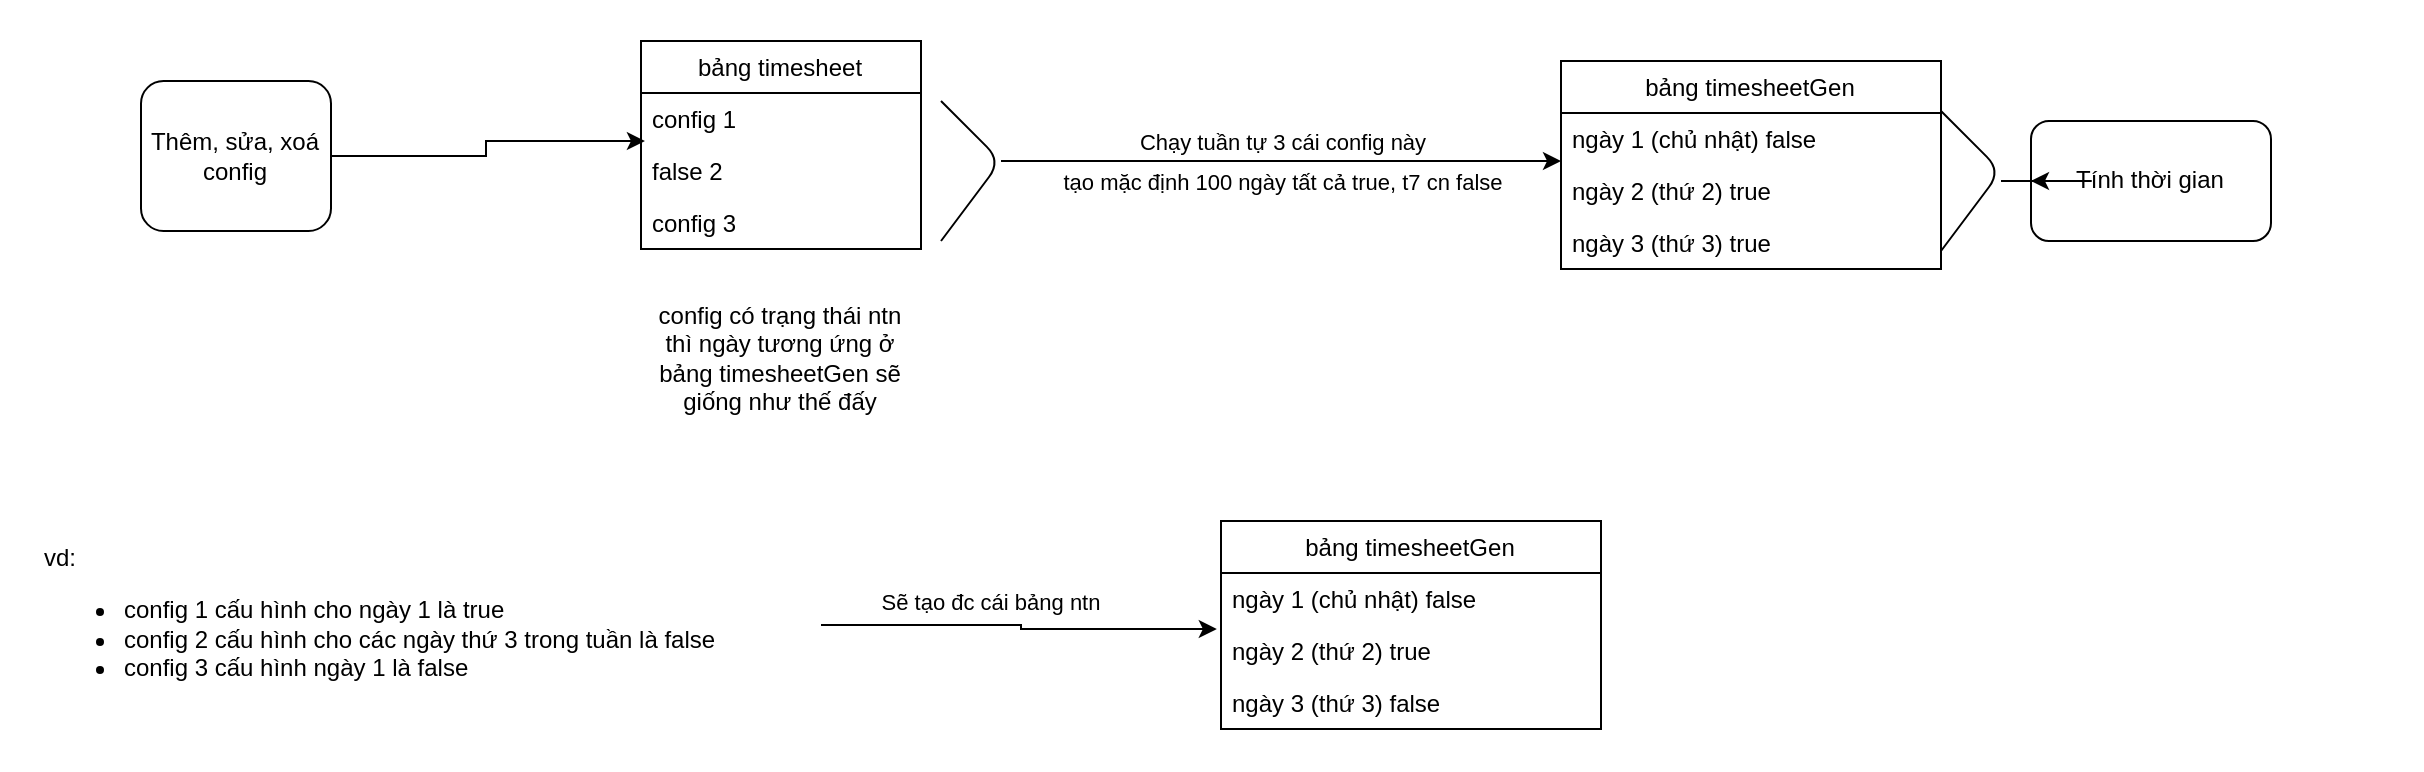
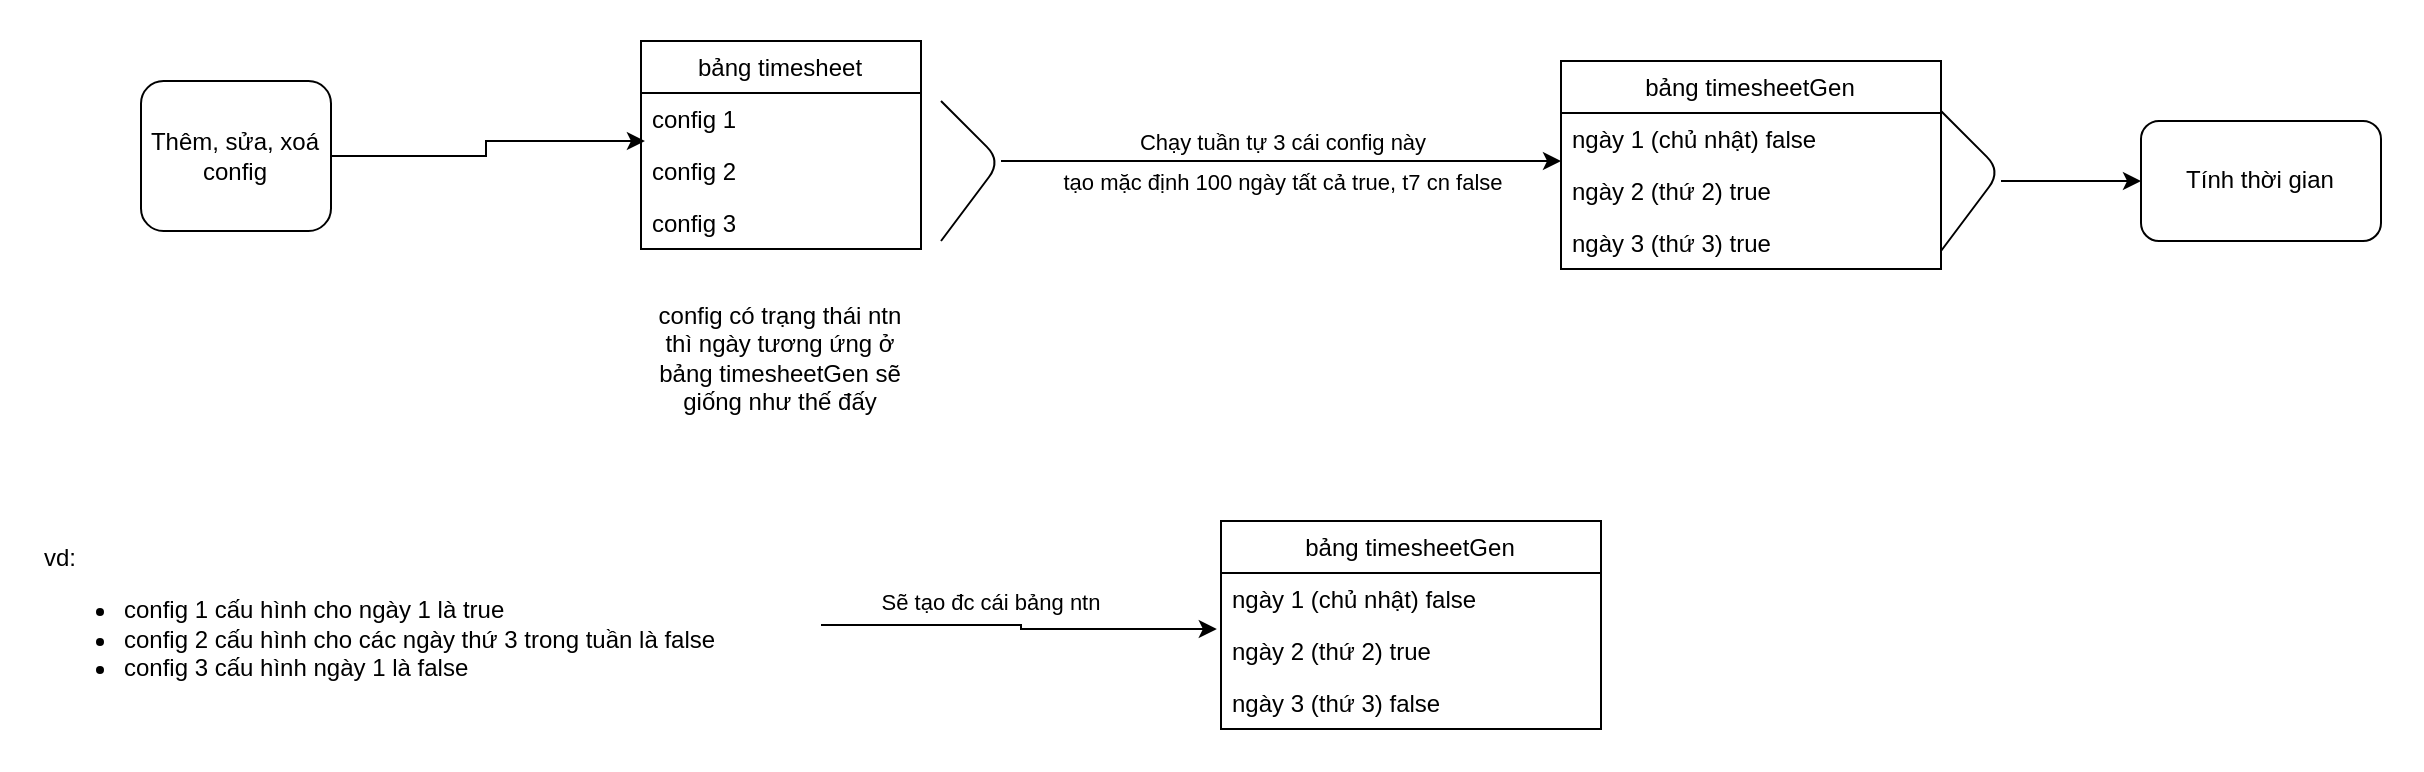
  <mxCell id="0" />
  <mxCell id="1" parent="0" />
  <mxCell id="2" value="bảng timesheet" style="swimlane;fontStyle=0;childLayout=stackLayout;horizontal=1;startSize=26;fillColor=none;horizontalStack=0;resizeParent=1;resizeParentMax=0;resizeLast=0;collapsible=1;marginBottom=0;" vertex="1" parent="1"><mxGeometry x="320" y="20" width="140" height="104" as="geometry" /></mxCell>
  <mxCell id="3" value="config 1" style="text;strokeColor=none;fillColor=none;align=left;verticalAlign=top;spacingLeft=4;spacingRight=4;overflow=hidden;rotatable=0;points=[[0,0.5],[1,0.5]];portConstraint=eastwest;" vertex="1" parent="2"><mxGeometry y="26" width="140" height="26" as="geometry" /></mxCell>
- <mxCell id="4" value="false 2" style="text;strokeColor=none;fillColor=none;align=left;verticalAlign=top;spacingLeft=4;spacingRight=4;overflow=hidden;rotatable=0;points=[[0,0.5],[1,0.5]];portConstraint=eastwest;" vertex="1" parent="2"><mxGeometry y="52" width="140" height="26" as="geometry" /></mxCell>
+ <mxCell id="4" value="config 2" style="text;strokeColor=none;fillColor=none;align=left;verticalAlign=top;spacingLeft=4;spacingRight=4;overflow=hidden;rotatable=0;points=[[0,0.5],[1,0.5]];portConstraint=eastwest;" vertex="1" parent="2"><mxGeometry y="52" width="140" height="26" as="geometry" /></mxCell>
  <mxCell id="5" value="config 3" style="text;strokeColor=none;fillColor=none;align=left;verticalAlign=top;spacingLeft=4;spacingRight=4;overflow=hidden;rotatable=0;points=[[0,0.5],[1,0.5]];portConstraint=eastwest;" vertex="1" parent="2"><mxGeometry y="78" width="140" height="26" as="geometry" /></mxCell>
  <mxCell id="6" value="" style="endArrow=none;html=1;" edge="1" parent="1"><mxGeometry width="50" height="50" relative="1" as="geometry"><mxPoint x="470" y="120" as="sourcePoint" /><mxPoint x="470" y="50" as="targetPoint" /><Array as="points"><mxPoint x="500" y="80" /></Array></mxGeometry></mxCell>
  <mxCell id="7" style="edgeStyle=orthogonalEdgeStyle;rounded=0;orthogonalLoop=1;jettySize=auto;html=1;entryX=0.014;entryY=0.923;entryDx=0;entryDy=0;entryPerimeter=0;" edge="1" parent="1" source="8" target="3"><mxGeometry relative="1" as="geometry" /></mxCell>
  <mxCell id="8" value="Thêm, sửa, xoá config" style="rounded=1;whiteSpace=wrap;html=1;" vertex="1" parent="1"><mxGeometry x="70" y="40" width="95" height="75" as="geometry" /></mxCell>
  <mxCell id="9" value="" style="endArrow=classic;html=1;" edge="1" parent="1"><mxGeometry width="50" height="50" relative="1" as="geometry"><mxPoint x="500" y="80" as="sourcePoint" /><mxPoint x="780" y="80" as="targetPoint" /></mxGeometry></mxCell>
  <mxCell id="10" value="Chạy tuần tự 3 cái config này" style="edgeLabel;html=1;align=center;verticalAlign=middle;resizable=0;points=[];" vertex="1" connectable="0" parent="9"><mxGeometry x="0.179" y="2" relative="1" as="geometry"><mxPoint x="-25" y="-8" as="offset" /></mxGeometry></mxCell>
  <mxCell id="11" value="bảng timesheetGen" style="swimlane;fontStyle=0;childLayout=stackLayout;horizontal=1;startSize=26;fillColor=none;horizontalStack=0;resizeParent=1;resizeParentMax=0;resizeLast=0;collapsible=1;marginBottom=0;" vertex="1" parent="1"><mxGeometry x="780" y="30" width="190" height="104" as="geometry" /></mxCell>
  <mxCell id="12" value="ngày 1 (chủ nhật) false" style="text;strokeColor=none;fillColor=none;align=left;verticalAlign=top;spacingLeft=4;spacingRight=4;overflow=hidden;rotatable=0;points=[[0,0.5],[1,0.5]];portConstraint=eastwest;" vertex="1" parent="11"><mxGeometry y="26" width="190" height="26" as="geometry" /></mxCell>
  <mxCell id="13" value="ngày 2 (thứ 2) true" style="text;strokeColor=none;fillColor=none;align=left;verticalAlign=top;spacingLeft=4;spacingRight=4;overflow=hidden;rotatable=0;points=[[0,0.5],[1,0.5]];portConstraint=eastwest;" vertex="1" parent="11"><mxGeometry y="52" width="190" height="26" as="geometry" /></mxCell>
  <mxCell id="14" value="ngày 3 (thứ 3) true" style="text;strokeColor=none;fillColor=none;align=left;verticalAlign=top;spacingLeft=4;spacingRight=4;overflow=hidden;rotatable=0;points=[[0,0.5],[1,0.5]];portConstraint=eastwest;" vertex="1" parent="11"><mxGeometry y="78" width="190" height="26" as="geometry" /></mxCell>
- <mxCell id="15" value="Tính thời gian" style="rounded=1;whiteSpace=wrap;html=1;" vertex="1" parent="1"><mxGeometry x="1015" y="60" width="120" height="60" as="geometry" /></mxCell>
+ <mxCell id="15" value="Tính thời gian" style="rounded=1;whiteSpace=wrap;html=1;" vertex="1" parent="1"><mxGeometry x="1070" y="60" width="120" height="60" as="geometry" /></mxCell>
  <mxCell id="16" value="" style="endArrow=none;html=1;" edge="1" parent="1"><mxGeometry width="50" height="50" relative="1" as="geometry"><mxPoint x="970" y="125" as="sourcePoint" /><mxPoint x="970" y="55" as="targetPoint" /><Array as="points"><mxPoint x="1000" y="85" /></Array></mxGeometry></mxCell>
  <mxCell id="17" value="" style="endArrow=classic;html=1;entryX=0;entryY=0.5;entryDx=0;entryDy=0;" edge="1" parent="1" target="15"><mxGeometry width="50" height="50" relative="1" as="geometry"><mxPoint x="1000" y="90" as="sourcePoint" /><mxPoint x="700" y="10" as="targetPoint" /><Array as="points"><mxPoint x="1050" y="90" /></Array></mxGeometry></mxCell>
  <mxCell id="18" value="config có trạng thái ntn thì ngày tương ứng ở bảng timesheetGen sẽ giống như thế đấy" style="text;html=1;strokeColor=none;fillColor=none;align=center;verticalAlign=middle;whiteSpace=wrap;rounded=0;" vertex="1" parent="1"><mxGeometry x="320" y="134" width="140" height="90" as="geometry" /></mxCell>
  <mxCell id="19" style="edgeStyle=orthogonalEdgeStyle;rounded=0;orthogonalLoop=1;jettySize=auto;html=1;entryX=-0.011;entryY=0.077;entryDx=0;entryDy=0;entryPerimeter=0;" edge="1" parent="1" source="21" target="25"><mxGeometry relative="1" as="geometry" /></mxCell>
  <mxCell id="20" value="Sẽ tạo đc cái bảng ntn" style="edgeLabel;html=1;align=center;verticalAlign=middle;resizable=0;points=[];" vertex="1" connectable="0" parent="19"><mxGeometry x="-0.16" y="-1" relative="1" as="geometry"><mxPoint y="-13" as="offset" /></mxGeometry></mxCell>
  <mxCell id="21" value="vd: &lt;br&gt;&lt;ul&gt;&lt;li&gt;config 1 cấu hình cho ngày 1 là true&lt;/li&gt;&lt;li&gt;config 2 cấu hình cho các ngày thứ 3 trong tuần là false&lt;/li&gt;&lt;li&gt;config 3 cấu hình ngày 1 là false&lt;/li&gt;&lt;/ul&gt;" style="text;html=1;strokeColor=none;fillColor=none;align=left;verticalAlign=middle;whiteSpace=wrap;rounded=0;labelBorderColor=none;labelBackgroundColor=none;" vertex="1" parent="1"><mxGeometry x="20" y="267" width="390" height="90" as="geometry" /></mxCell>
  <mxCell id="22" value="tạo mặc định 100 ngày tất cả true, t7 cn false" style="edgeLabel;html=1;align=center;verticalAlign=middle;resizable=0;points=[];" vertex="1" connectable="0" parent="1"><mxGeometry x="640" y="90" as="geometry" /></mxCell>
  <mxCell id="23" value="bảng timesheetGen" style="swimlane;fontStyle=0;childLayout=stackLayout;horizontal=1;startSize=26;fillColor=none;horizontalStack=0;resizeParent=1;resizeParentMax=0;resizeLast=0;collapsible=1;marginBottom=0;" vertex="1" parent="1"><mxGeometry x="610" y="260" width="190" height="104" as="geometry" /></mxCell>
  <mxCell id="24" value="ngày 1 (chủ nhật) false" style="text;strokeColor=none;fillColor=none;align=left;verticalAlign=top;spacingLeft=4;spacingRight=4;overflow=hidden;rotatable=0;points=[[0,0.5],[1,0.5]];portConstraint=eastwest;" vertex="1" parent="23"><mxGeometry y="26" width="190" height="26" as="geometry" /></mxCell>
  <mxCell id="25" value="ngày 2 (thứ 2) true" style="text;strokeColor=none;fillColor=none;align=left;verticalAlign=top;spacingLeft=4;spacingRight=4;overflow=hidden;rotatable=0;points=[[0,0.5],[1,0.5]];portConstraint=eastwest;" vertex="1" parent="23"><mxGeometry y="52" width="190" height="26" as="geometry" /></mxCell>
  <mxCell id="26" value="ngày 3 (thứ 3) false" style="text;strokeColor=none;fillColor=none;align=left;verticalAlign=top;spacingLeft=4;spacingRight=4;overflow=hidden;rotatable=0;points=[[0,0.5],[1,0.5]];portConstraint=eastwest;" vertex="1" parent="23"><mxGeometry y="78" width="190" height="26" as="geometry" /></mxCell>
